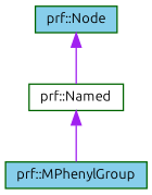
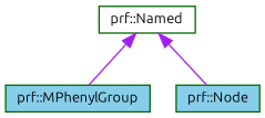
  digraph {
    fontname=Ubuntu
    node [color=darkgreen fillcolor=skyblue fontname=Ubuntu fontsize=10 shape=record style=filled]
    edge [color=purple dir=back fontname=Ubuntu fontsize=10 labelfontname=Helvetica labelfontsize=10 style=solid]
    n1 [fontcolor=black height=0.2 label="prf::MPhenylGroup" width=0.4]
    n2 [height=0.2 label="prf::Node" width=0.4]
    n3 [fillcolor=white height=0.2 label="prf::Named" width=0.4]
    n3 -> n1
-   n2 -> n3
+   n3 -> n2
  }
